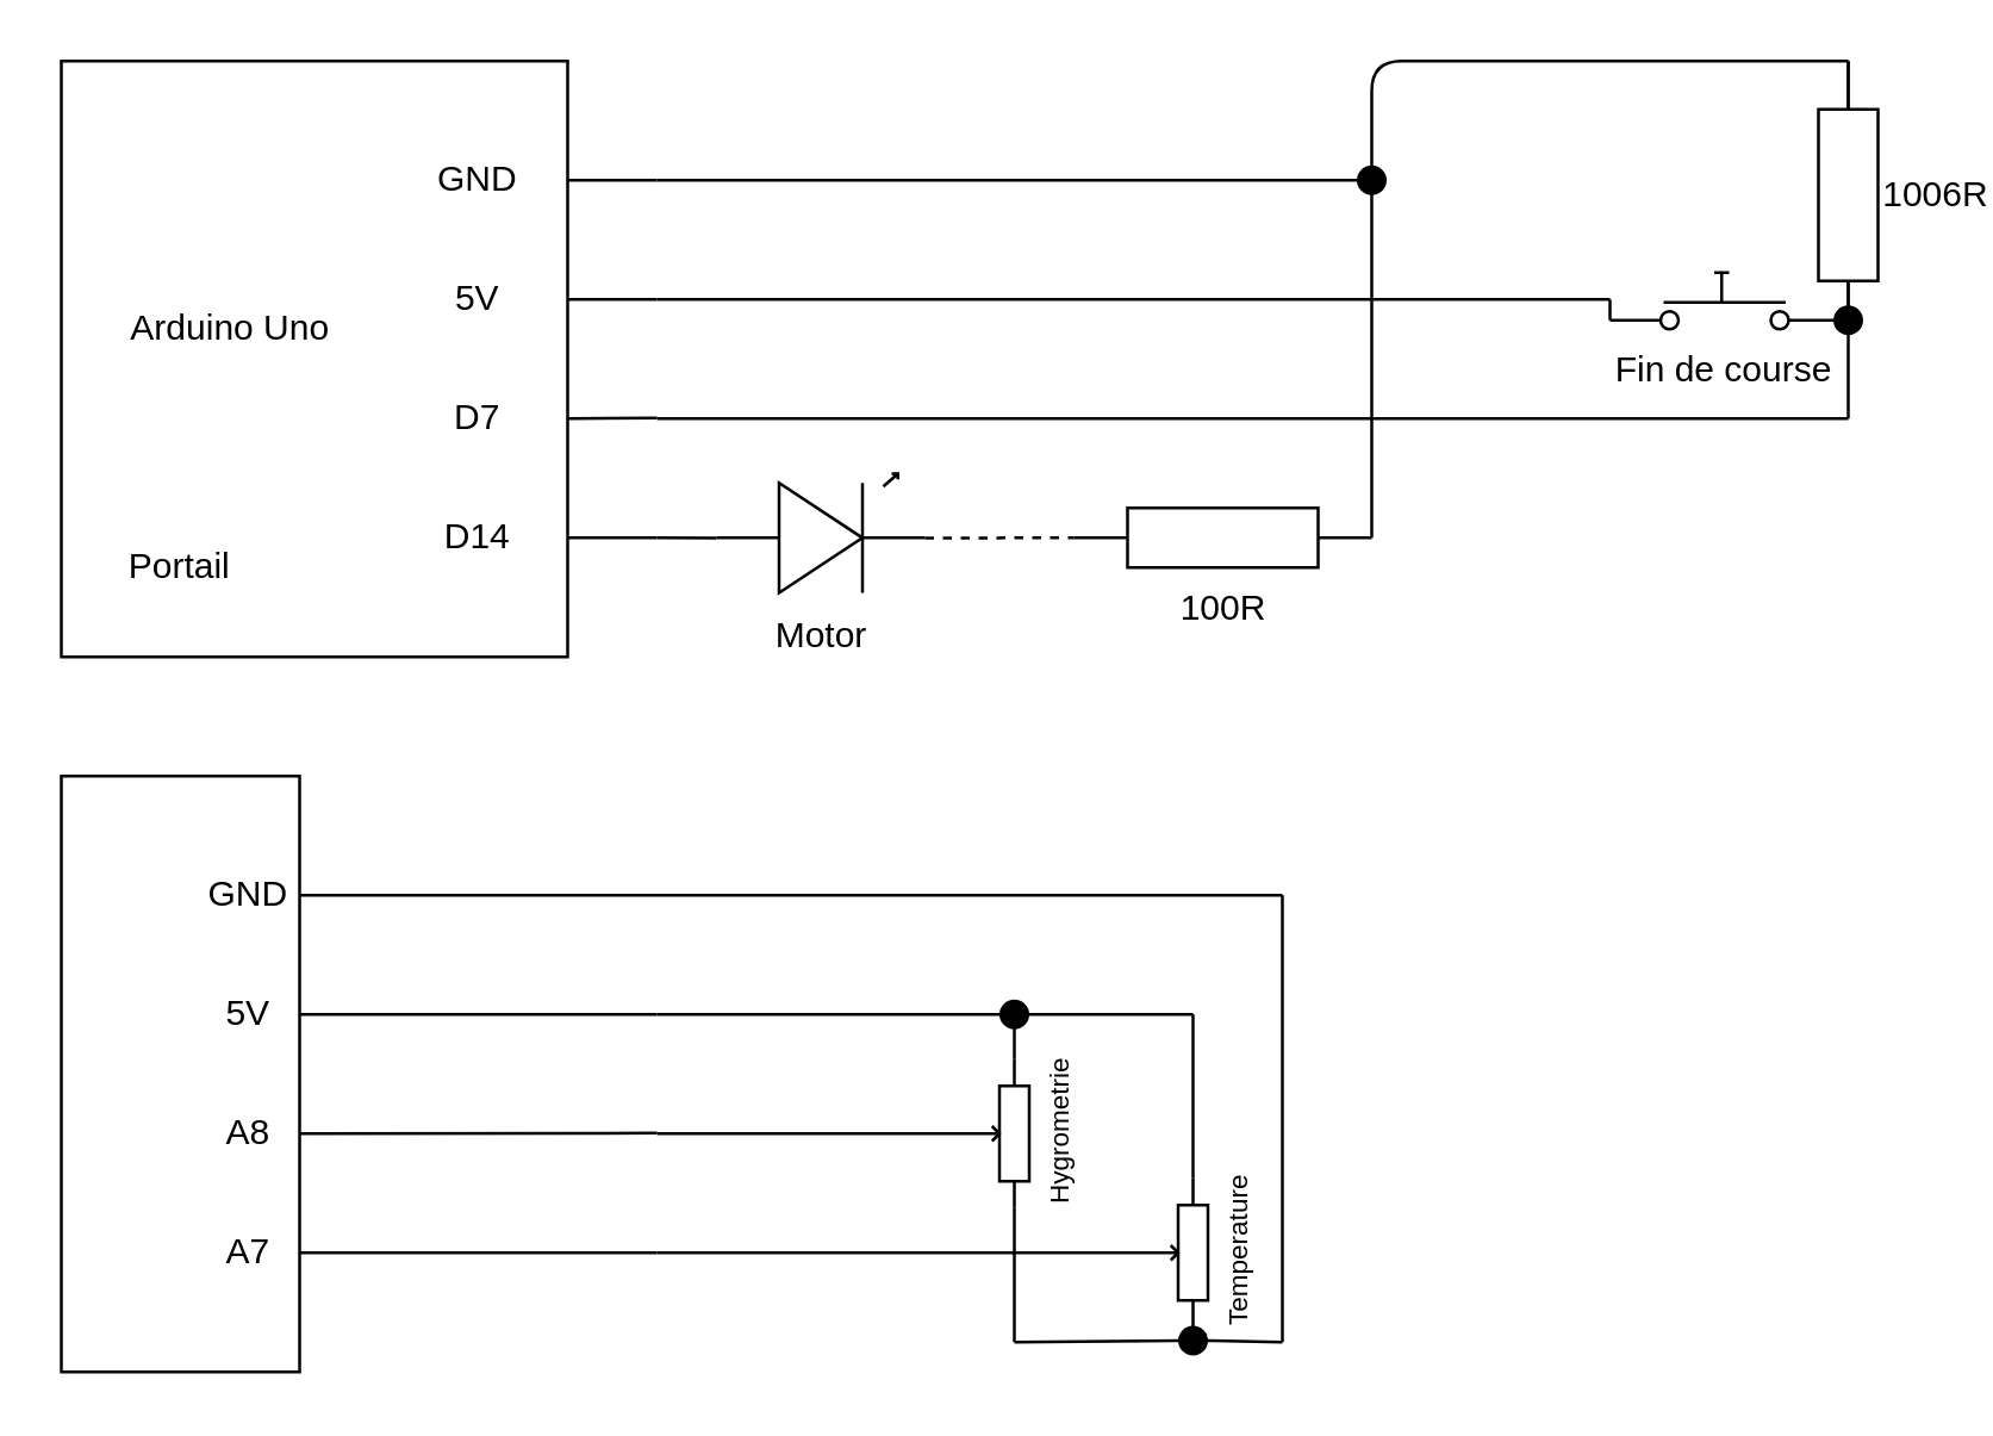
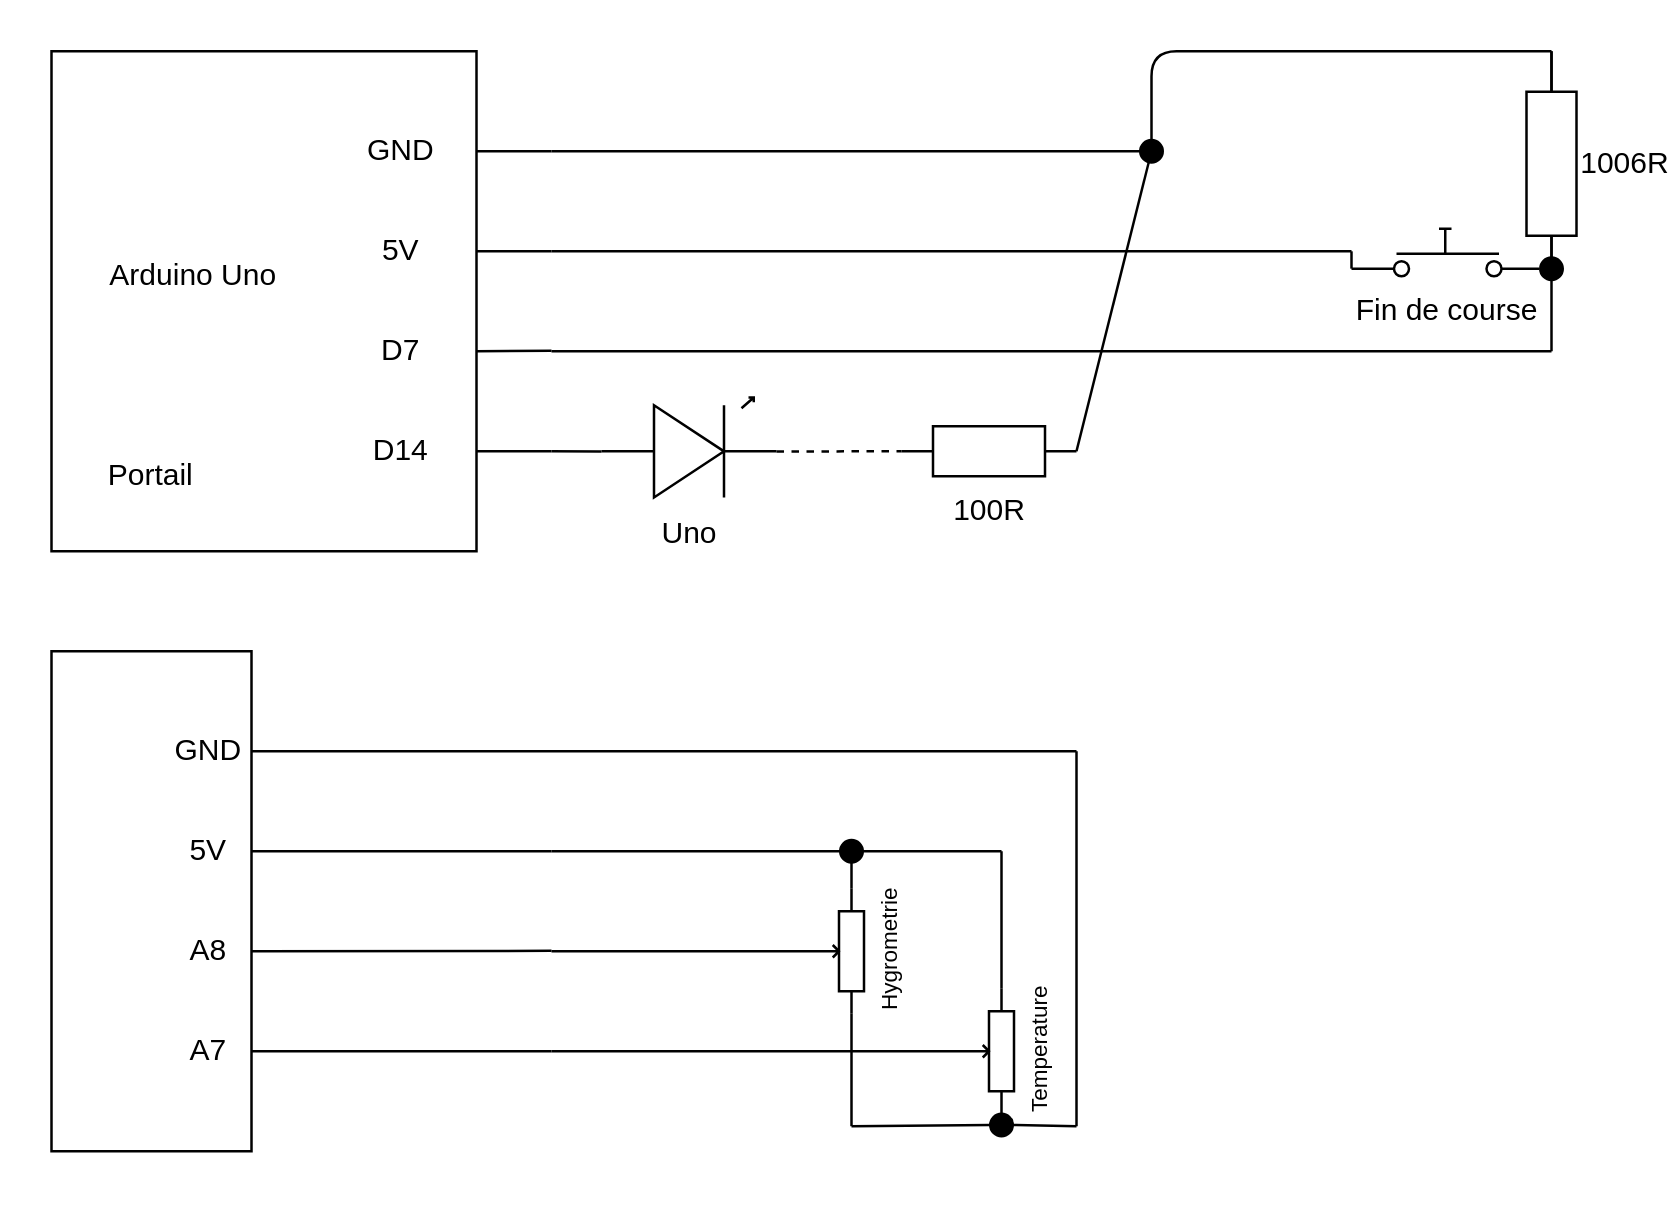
  <mxCell id="0" />
  <mxCell id="1" parent="0" />
  <mxCell id="2" value="" style="rounded=0;whiteSpace=wrap;html=1;" vertex="1" parent="1"><mxGeometry x="20" y="20" width="170" height="200" as="geometry" /></mxCell>
  <mxCell id="3" value="Arduino Uno" style="text;html=1;strokeColor=none;fillColor=none;align=center;verticalAlign=middle;whiteSpace=wrap;rounded=0;" vertex="1" parent="1"><mxGeometry x="37" y="100" width="80" height="20" as="geometry" /></mxCell>
  <mxCell id="4" value="Portail" style="text;html=1;strokeColor=none;fillColor=none;align=center;verticalAlign=middle;whiteSpace=wrap;rounded=0;" vertex="1" parent="1"><mxGeometry x="40" y="180" width="40" height="20" as="geometry" /></mxCell>
- <mxCell id="5" value="Motor" style="verticalLabelPosition=bottom;shadow=0;dashed=0;align=center;html=1;verticalAlign=top;shape=mxgraph.electrical.opto_electronics.led_1;pointerEvents=1;" vertex="1" parent="1"><mxGeometry x="240" y="158.5" width="70" height="40" as="geometry" /></mxCell>
+ <mxCell id="5" value="Uno" style="verticalLabelPosition=bottom;shadow=0;dashed=0;align=center;html=1;verticalAlign=top;shape=mxgraph.electrical.opto_electronics.led_1;pointerEvents=1;" vertex="1" parent="1"><mxGeometry x="240" y="158.5" width="70" height="40" as="geometry" /></mxCell>
  <mxCell id="6" value="Fin de course" style="pointerEvents=1;verticalLabelPosition=bottom;shadow=0;dashed=0;align=center;html=1;verticalAlign=top;shape=mxgraph.electrical.electro-mechanical.push_switch_no;" vertex="1" parent="1"><mxGeometry x="540" y="91" width="75" height="19" as="geometry" /></mxCell>
  <mxCell id="7" value="" style="endArrow=none;html=1;exitX=1;exitY=0.2;exitDx=0;exitDy=0;exitPerimeter=0;" edge="1" parent="1" source="2"><mxGeometry width="50" height="50" relative="1" as="geometry"><mxPoint x="200" y="60" as="sourcePoint" /><mxPoint x="220" y="60" as="targetPoint" /></mxGeometry></mxCell>
  <mxCell id="8" value="" style="endArrow=none;html=1;exitX=0.999;exitY=0.4;exitDx=0;exitDy=0;exitPerimeter=0;" edge="1" parent="1" source="2"><mxGeometry width="50" height="50" relative="1" as="geometry"><mxPoint x="200" y="100" as="sourcePoint" /><mxPoint x="220" y="100" as="targetPoint" /></mxGeometry></mxCell>
  <mxCell id="9" value="" style="endArrow=none;html=1;exitX=1;exitY=0.6;exitDx=0;exitDy=0;exitPerimeter=0;" edge="1" parent="1" source="2"><mxGeometry width="50" height="50" relative="1" as="geometry"><mxPoint x="200" y="140" as="sourcePoint" /><mxPoint x="220" y="139.83" as="targetPoint" /></mxGeometry></mxCell>
  <mxCell id="10" value="" style="endArrow=none;html=1;exitX=1;exitY=0.8;exitDx=0;exitDy=0;exitPerimeter=0;" edge="1" parent="1" source="2"><mxGeometry width="50" height="50" relative="1" as="geometry"><mxPoint x="200" y="180" as="sourcePoint" /><mxPoint x="220" y="180" as="targetPoint" /></mxGeometry></mxCell>
  <mxCell id="11" value="GND&lt;br&gt;" style="text;html=1;strokeColor=none;fillColor=none;align=center;verticalAlign=middle;whiteSpace=wrap;rounded=0;" vertex="1" parent="1"><mxGeometry x="140" y="50" width="40" height="20" as="geometry" /></mxCell>
  <mxCell id="12" value="5V" style="text;html=1;strokeColor=none;fillColor=none;align=center;verticalAlign=middle;whiteSpace=wrap;rounded=0;" vertex="1" parent="1"><mxGeometry x="140" y="90" width="40" height="20" as="geometry" /></mxCell>
  <mxCell id="13" value="D7" style="text;html=1;strokeColor=none;fillColor=none;align=center;verticalAlign=middle;whiteSpace=wrap;rounded=0;" vertex="1" parent="1"><mxGeometry x="140" y="130" width="40" height="20" as="geometry" /></mxCell>
  <mxCell id="14" value="D14" style="text;html=1;strokeColor=none;fillColor=none;align=center;verticalAlign=middle;whiteSpace=wrap;rounded=0;" vertex="1" parent="1"><mxGeometry x="140" y="170" width="40" height="20" as="geometry" /></mxCell>
  <mxCell id="15" value="" style="endArrow=none;html=1;entryX=0;entryY=0.54;entryDx=0;entryDy=0;entryPerimeter=0;" edge="1" parent="1" target="5"><mxGeometry width="50" height="50" relative="1" as="geometry"><mxPoint x="220" y="180" as="sourcePoint" /><mxPoint x="420" y="160" as="targetPoint" /></mxGeometry></mxCell>
- <mxCell id="16" value="100R" style="pointerEvents=1;verticalLabelPosition=bottom;shadow=0;dashed=0;align=center;html=1;verticalAlign=top;shape=mxgraph.electrical.resistors.resistor_1;" vertex="1" parent="1"><mxGeometry x="360" y="170" width="100" height="20" as="geometry" /></mxCell>
+ <mxCell id="16" value="100R" style="pointerEvents=1;verticalLabelPosition=bottom;shadow=0;dashed=0;align=center;html=1;verticalAlign=top;shape=mxgraph.electrical.resistors.resistor_1;" vertex="1" parent="1"><mxGeometry x="360" y="170" width="70" height="20" as="geometry" /></mxCell>
  <mxCell id="17" value="" style="endArrow=none;html=1;exitX=1;exitY=0.54;exitDx=0;exitDy=0;exitPerimeter=0;entryX=0;entryY=0.5;entryDx=0;entryDy=0;entryPerimeter=0;dashed=1;" edge="1" parent="1" source="5" target="16"><mxGeometry width="50" height="50" relative="1" as="geometry"><mxPoint x="310" y="210" as="sourcePoint" /><mxPoint x="360" y="160" as="targetPoint" /></mxGeometry></mxCell>
  <mxCell id="18" value="" style="endArrow=none;html=1;exitX=1;exitY=0.5;exitDx=0;exitDy=0;exitPerimeter=0;" edge="1" parent="1" source="16"><mxGeometry width="50" height="50" relative="1" as="geometry"><mxPoint x="310" y="210" as="sourcePoint" /><mxPoint x="460" y="60" as="targetPoint" /></mxGeometry></mxCell>
  <mxCell id="19" value="" style="endArrow=none;html=1;" edge="1" parent="1" source="28"><mxGeometry width="50" height="50" relative="1" as="geometry"><mxPoint x="220" y="60" as="sourcePoint" /><mxPoint x="460" y="60" as="targetPoint" /></mxGeometry></mxCell>
  <mxCell id="20" value="" style="endArrow=none;html=1;entryX=0;entryY=0.473;entryDx=0;entryDy=0;entryPerimeter=0;" edge="1" parent="1" target="6"><mxGeometry width="50" height="50" relative="1" as="geometry"><mxPoint x="220" y="100" as="sourcePoint" /><mxPoint x="539" y="100" as="targetPoint" /></mxGeometry></mxCell>
  <mxCell id="21" value="" style="endArrow=none;html=1;exitX=0;exitY=0.84;exitDx=0;exitDy=0;exitPerimeter=0;entryX=0;entryY=0.475;entryDx=0;entryDy=0;entryPerimeter=0;" edge="1" parent="1" source="6" target="6"><mxGeometry width="50" height="50" relative="1" as="geometry"><mxPoint x="540" y="150" as="sourcePoint" /><mxPoint x="590" y="100" as="targetPoint" /></mxGeometry></mxCell>
  <mxCell id="22" value="" style="endArrow=none;html=1;entryX=1;entryY=0.5;entryDx=0;entryDy=0;entryPerimeter=0;" edge="1" parent="1" target="24"><mxGeometry width="50" height="50" relative="1" as="geometry"><mxPoint x="620" y="110" as="sourcePoint" /><mxPoint x="640" y="120" as="targetPoint" /><Array as="points" /></mxGeometry></mxCell>
  <mxCell id="23" value="" style="endArrow=none;html=1;" edge="1" parent="1"><mxGeometry width="50" height="50" relative="1" as="geometry"><mxPoint x="620" y="110" as="sourcePoint" /><mxPoint x="620" y="107" as="targetPoint" /></mxGeometry></mxCell>
  <mxCell id="24" value="1006R" style="pointerEvents=1;verticalLabelPosition=middle;shadow=0;dashed=0;align=left;html=1;verticalAlign=middle;shape=mxgraph.electrical.resistors.resistor_1;flipV=1;flipH=1;direction=south;labelPosition=right;" vertex="1" parent="1"><mxGeometry x="610" y="20" width="20" height="90" as="geometry" /></mxCell>
  <mxCell id="25" value="" style="endArrow=none;html=1;" edge="1" parent="1"><mxGeometry width="50" height="50" relative="1" as="geometry"><mxPoint x="220" y="140" as="sourcePoint" /><mxPoint x="620" y="140" as="targetPoint" /></mxGeometry></mxCell>
  <mxCell id="26" value="" style="endArrow=none;html=1;entryX=1;entryY=0.5;entryDx=0;entryDy=0;entryPerimeter=0;" edge="1" parent="1" source="28" target="24"><mxGeometry width="50" height="50" relative="1" as="geometry"><mxPoint x="460" y="60" as="sourcePoint" /><mxPoint x="510" y="10" as="targetPoint" /><Array as="points"><mxPoint x="460" y="20" /></Array></mxGeometry></mxCell>
  <mxCell id="27" value="" style="endArrow=none;html=1;entryX=1;entryY=0.5;entryDx=0;entryDy=0;entryPerimeter=0;" edge="1" parent="1" target="28"><mxGeometry width="50" height="50" relative="1" as="geometry"><mxPoint x="460" y="60" as="sourcePoint" /><mxPoint x="620" y="20" as="targetPoint" /><Array as="points" /></mxGeometry></mxCell>
  <mxCell id="28" value="" style="ellipse;whiteSpace=wrap;html=1;aspect=fixed;align=center;spacing=2;labelBackgroundColor=#000000;fontSize=12;labelBorderColor=#000000;fillColor=#000000;" vertex="1" parent="1"><mxGeometry x="455.5" y="55.5" width="9" height="9" as="geometry" /></mxCell>
  <mxCell id="29" value="" style="endArrow=none;html=1;" edge="1" parent="1" target="28"><mxGeometry width="50" height="50" relative="1" as="geometry"><mxPoint x="220" y="60" as="sourcePoint" /><mxPoint x="460" y="60" as="targetPoint" /></mxGeometry></mxCell>
  <mxCell id="30" value="" style="ellipse;whiteSpace=wrap;html=1;aspect=fixed;align=center;spacing=2;labelBackgroundColor=#000000;fontSize=12;labelBorderColor=#000000;fillColor=#000000;" vertex="1" parent="1"><mxGeometry x="615.5" y="102.5" width="9" height="9" as="geometry" /></mxCell>
  <mxCell id="31" value="" style="endArrow=none;html=1;exitX=1;exitY=0.84;exitDx=0;exitDy=0;exitPerimeter=0;" edge="1" parent="1" source="6" target="30"><mxGeometry width="50" height="50" relative="1" as="geometry"><mxPoint x="615" y="106.96" as="sourcePoint" /><mxPoint x="620" y="107" as="targetPoint" /></mxGeometry></mxCell>
  <mxCell id="32" value="" style="endArrow=none;html=1;fontSize=12;entryX=0.5;entryY=1;entryDx=0;entryDy=0;" edge="1" parent="1" target="30"><mxGeometry width="50" height="50" relative="1" as="geometry"><mxPoint x="620" y="140" as="sourcePoint" /><mxPoint x="620" y="130" as="targetPoint" /></mxGeometry></mxCell>
  <mxCell id="33" value="" style="rounded=0;whiteSpace=wrap;html=1;" vertex="1" parent="1"><mxGeometry x="20" y="260" width="80" height="200" as="geometry" /></mxCell>
  <mxCell id="34" value="" style="endArrow=none;html=1;exitX=1;exitY=0.2;exitDx=0;exitDy=0;exitPerimeter=0;" edge="1" parent="1" source="33"><mxGeometry width="50" height="50" relative="1" as="geometry"><mxPoint x="200" y="300" as="sourcePoint" /><mxPoint x="430" y="300" as="targetPoint" /></mxGeometry></mxCell>
  <mxCell id="35" value="" style="endArrow=none;html=1;exitX=0.999;exitY=0.4;exitDx=0;exitDy=0;exitPerimeter=0;" edge="1" parent="1" source="33"><mxGeometry width="50" height="50" relative="1" as="geometry"><mxPoint x="200" y="340" as="sourcePoint" /><mxPoint x="220" y="340" as="targetPoint" /></mxGeometry></mxCell>
  <mxCell id="36" value="" style="endArrow=none;html=1;exitX=1;exitY=0.6;exitDx=0;exitDy=0;exitPerimeter=0;" edge="1" parent="1" source="33"><mxGeometry width="50" height="50" relative="1" as="geometry"><mxPoint x="200" y="380" as="sourcePoint" /><mxPoint x="220" y="379.83" as="targetPoint" /></mxGeometry></mxCell>
  <mxCell id="37" value="" style="endArrow=none;html=1;exitX=1;exitY=0.8;exitDx=0;exitDy=0;exitPerimeter=0;" edge="1" parent="1" source="33"><mxGeometry width="50" height="50" relative="1" as="geometry"><mxPoint x="200" y="420" as="sourcePoint" /><mxPoint x="220" y="420" as="targetPoint" /></mxGeometry></mxCell>
  <mxCell id="38" value="GND&lt;br&gt;" style="text;html=1;strokeColor=none;fillColor=none;align=center;verticalAlign=middle;whiteSpace=wrap;rounded=0;" vertex="1" parent="1"><mxGeometry x="63" y="290" width="40" height="20" as="geometry" /></mxCell>
  <mxCell id="39" value="5V" style="text;html=1;strokeColor=none;fillColor=none;align=center;verticalAlign=middle;whiteSpace=wrap;rounded=0;" vertex="1" parent="1"><mxGeometry x="63" y="330" width="40" height="20" as="geometry" /></mxCell>
  <mxCell id="40" value="A8" style="text;html=1;strokeColor=none;fillColor=none;align=center;verticalAlign=middle;whiteSpace=wrap;rounded=0;" vertex="1" parent="1"><mxGeometry x="63" y="370" width="40" height="20" as="geometry" /></mxCell>
  <mxCell id="41" value="A7" style="text;html=1;strokeColor=none;fillColor=none;align=center;verticalAlign=middle;whiteSpace=wrap;rounded=0;" vertex="1" parent="1"><mxGeometry x="63" y="410" width="40" height="20" as="geometry" /></mxCell>
  <mxCell id="42" value="" style="pointerEvents=1;verticalLabelPosition=middle;shadow=0;dashed=0;align=left;verticalAlign=middle;shape=mxgraph.electrical.resistors.potentiometer_1;labelBackgroundColor=none;fontSize=9;fillColor=none;direction=south;labelPosition=right;" vertex="1" parent="1"><mxGeometry x="325" y="355" width="20" height="50" as="geometry" /></mxCell>
  <mxCell id="43" value="" style="pointerEvents=1;verticalLabelPosition=bottom;shadow=0;dashed=0;align=center;html=1;verticalAlign=top;shape=mxgraph.electrical.resistors.potentiometer_1;labelBackgroundColor=#000000;fontSize=12;fillColor=none;direction=south;" vertex="1" parent="1"><mxGeometry x="385" y="395" width="20" height="50" as="geometry" /></mxCell>
  <mxCell id="44" value="" style="endArrow=none;html=1;fontSize=12;" edge="1" parent="1"><mxGeometry width="50" height="50" relative="1" as="geometry"><mxPoint x="220" y="340" as="sourcePoint" /><mxPoint x="400" y="340" as="targetPoint" /></mxGeometry></mxCell>
  <mxCell id="45" value="" style="endArrow=none;html=1;fontSize=12;exitX=0;exitY=0.25;exitDx=0;exitDy=0;exitPerimeter=0;" edge="1" parent="1" source="43"><mxGeometry width="50" height="50" relative="1" as="geometry"><mxPoint x="310" y="360" as="sourcePoint" /><mxPoint x="400" y="340" as="targetPoint" /></mxGeometry></mxCell>
  <mxCell id="46" value="" style="endArrow=none;html=1;fontSize=12;exitX=0;exitY=0.25;exitDx=0;exitDy=0;exitPerimeter=0;" edge="1" parent="1" source="42"><mxGeometry width="50" height="50" relative="1" as="geometry"><mxPoint x="310" y="360" as="sourcePoint" /><mxPoint x="340" y="340" as="targetPoint" /></mxGeometry></mxCell>
  <mxCell id="47" value="" style="endArrow=none;html=1;fontSize=12;" edge="1" parent="1"><mxGeometry width="50" height="50" relative="1" as="geometry"><mxPoint x="430" y="450" as="sourcePoint" /><mxPoint x="430" y="300" as="targetPoint" /></mxGeometry></mxCell>
  <mxCell id="48" value="" style="endArrow=none;html=1;fontSize=12;" edge="1" parent="1" source="55"><mxGeometry width="50" height="50" relative="1" as="geometry"><mxPoint x="340" y="450" as="sourcePoint" /><mxPoint x="430" y="450" as="targetPoint" /></mxGeometry></mxCell>
  <mxCell id="49" value="" style="endArrow=none;html=1;fontSize=12;entryX=1;entryY=0.25;entryDx=0;entryDy=0;entryPerimeter=0;" edge="1" parent="1" target="42"><mxGeometry width="50" height="50" relative="1" as="geometry"><mxPoint x="340" y="450" as="sourcePoint" /><mxPoint x="360" y="310" as="targetPoint" /></mxGeometry></mxCell>
  <mxCell id="50" value="" style="endArrow=none;html=1;fontSize=12;entryX=1;entryY=0.25;entryDx=0;entryDy=0;entryPerimeter=0;" edge="1" parent="1" source="55" target="43"><mxGeometry width="50" height="50" relative="1" as="geometry"><mxPoint x="400" y="450" as="sourcePoint" /><mxPoint x="410" y="380" as="targetPoint" /></mxGeometry></mxCell>
  <mxCell id="51" value="" style="endArrow=none;html=1;fontSize=12;" edge="1" parent="1" target="42"><mxGeometry width="50" height="50" relative="1" as="geometry"><mxPoint x="220" y="380" as="sourcePoint" /><mxPoint x="310" y="380" as="targetPoint" /></mxGeometry></mxCell>
  <mxCell id="52" value="" style="endArrow=none;html=1;fontSize=12;entryX=0.5;entryY=1;entryDx=0;entryDy=0;entryPerimeter=0;" edge="1" parent="1" target="43"><mxGeometry width="50" height="50" relative="1" as="geometry"><mxPoint x="220" y="420" as="sourcePoint" /><mxPoint x="310" y="380" as="targetPoint" /></mxGeometry></mxCell>
  <mxCell id="53" value="" style="ellipse;whiteSpace=wrap;html=1;aspect=fixed;align=center;spacing=2;labelBackgroundColor=#000000;fontSize=12;labelBorderColor=#000000;fillColor=#000000;" vertex="1" parent="1"><mxGeometry x="335.5" y="335.5" width="9" height="9" as="geometry" /></mxCell>
  <mxCell id="54" value="" style="endArrow=none;html=1;fontSize=12;" edge="1" parent="1" target="55"><mxGeometry width="50" height="50" relative="1" as="geometry"><mxPoint x="340" y="450" as="sourcePoint" /><mxPoint x="430" y="450" as="targetPoint" /></mxGeometry></mxCell>
  <mxCell id="55" value="" style="ellipse;whiteSpace=wrap;html=1;aspect=fixed;align=center;spacing=2;labelBackgroundColor=#000000;fontSize=12;labelBorderColor=#000000;fillColor=#000000;" vertex="1" parent="1"><mxGeometry x="395.5" y="445" width="9" height="9" as="geometry" /></mxCell>
  <mxCell id="56" value="" style="endArrow=none;html=1;fontSize=12;entryX=1;entryY=0.25;entryDx=0;entryDy=0;entryPerimeter=0;" edge="1" parent="1" target="55"><mxGeometry width="50" height="50" relative="1" as="geometry"><mxPoint x="400" y="450" as="sourcePoint" /><mxPoint x="400" y="445" as="targetPoint" /></mxGeometry></mxCell>
  <mxCell id="57" value="Hygrometrie" style="text;html=1;strokeColor=none;fillColor=none;align=center;verticalAlign=middle;whiteSpace=wrap;rounded=0;labelBackgroundColor=none;fontSize=9;fontColor=#000000;rotation=-90;" vertex="1" parent="1"><mxGeometry x="335.5" y="370" width="40" height="20" as="geometry" /></mxCell>
  <mxCell id="58" value="Temperature" style="text;html=1;strokeColor=none;fillColor=none;align=center;verticalAlign=middle;whiteSpace=wrap;rounded=0;labelBackgroundColor=none;fontSize=9;fontColor=#000000;rotation=-90;" vertex="1" parent="1"><mxGeometry x="395.5" y="410" width="40" height="20" as="geometry" /></mxCell>
